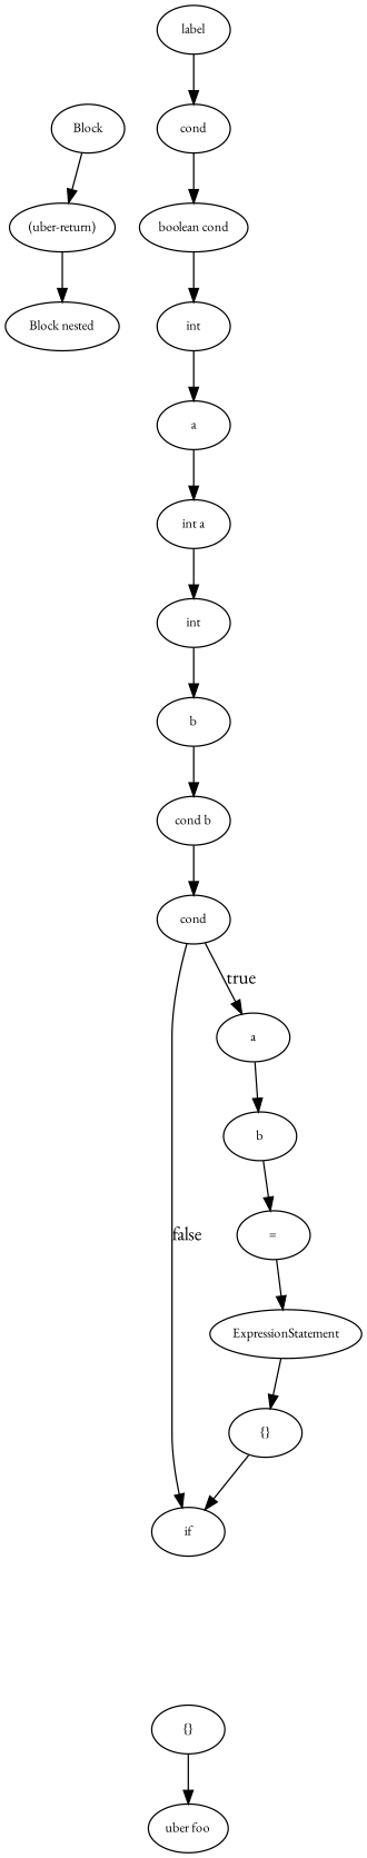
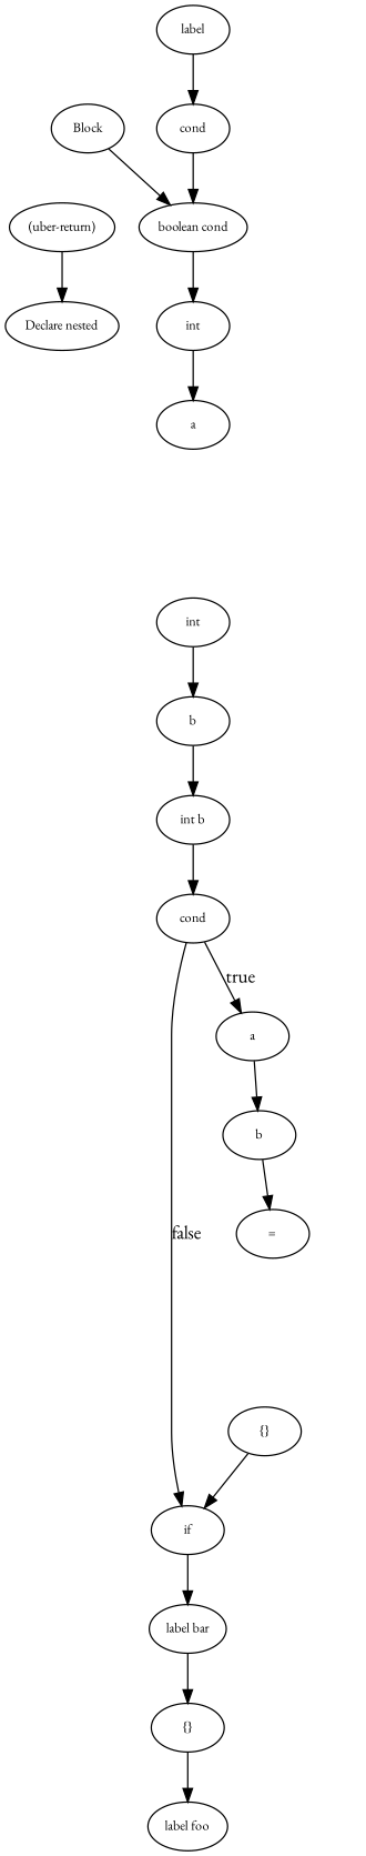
  digraph {
    fontname="EB Garamond"
    node [fontname="EB Garamond" fontsize=10]
    edge [fontname="EB Garamond"]
    n1 [label="{}"]
    n2 [label=if]
+   n3 [label="label bar"]
    n4 [label=cond]
    n5 [label=a]
    n6 [label=b]
    n7 [label="{}"]
-   n8 [label="uber foo"]
+   n8 [label="label foo"]
    n9 [label=Block]
    n10 [label="(uber-return)"]
    n11 [label=b]
-   n12 [label="cond b"]
+   n12 [label="int b"]
    n13 [label=int]
    n14 [label=a]
-   n15 [label="int a"]
    n16 [label=int]
    n17 [label=cond]
    n18 [label="boolean cond"]
    n19 [label=label]
-   n20 [label="Block nested"]
+   n20 [label="Declare nested"]
    n21 [label="="]
-   n22 [label=ExpressionStatement]
    n1 -> n2
+   n2 -> n3
+   n3 -> n7
    n4 -> n2 [label=false]
    n4 -> n5 [label=true]
    n5 -> n6
    n6 -> n21
    n7 -> n8
-   n9 -> n10
+   n9 -> n18
    n10 -> n20
    n11 -> n12
    n12 -> n4
    n13 -> n11
-   n14 -> n15
-   n15 -> n13
    n16 -> n14
    n17 -> n18
    n18 -> n16
    n19 -> n17
-   n21 -> n22
-   n22 -> n1
  }
